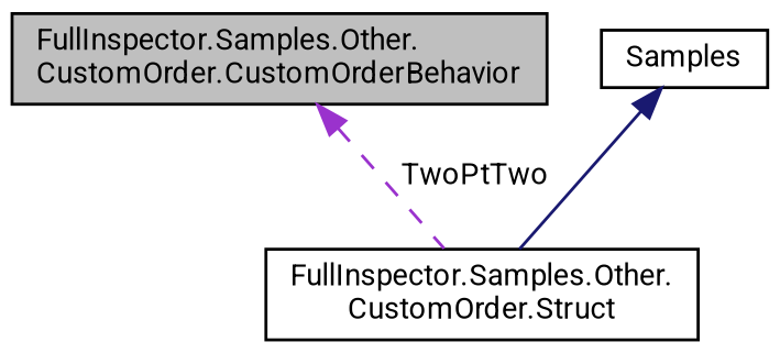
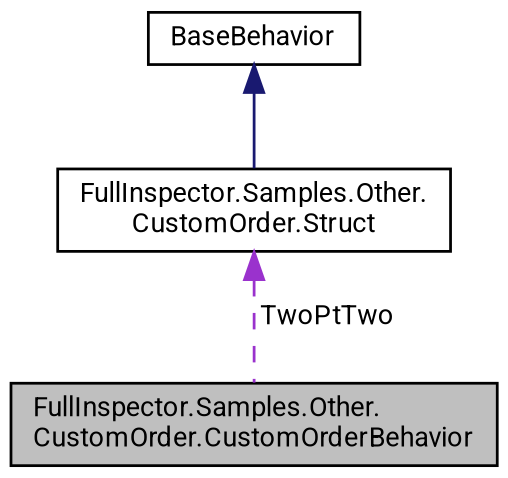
  digraph {
    fontname=Roboto
    node [color=black fillcolor=white fontname=Roboto fontsize=10 shape=record style=filled]
    edge [dir=back fontname=Roboto fontsize=10 labelfontname=Helvetica labelfontsize=10]
    n1 [fillcolor=grey75 fontcolor=black height=0.2 label="FullInspector.Samples.Other.\lCustomOrder.CustomOrderBehavior" width=0.4]
-   n2 [height=0.2 label=Samples width=0.4]
+   n2 [height=0.2 label=BaseBehavior width=0.4]
    n3 [height=0.2 label="FullInspector.Samples.Other.\lCustomOrder.Struct" width=0.4]
    n2 -> n3 [color=midnightblue style=solid]
-   n1 -> n3 [color=darkorchid3 label=" TwoPtTwo" style=dashed]
+   n3 -> n1 [color=darkorchid3 label=" TwoPtTwo" style=dashed]
  }
